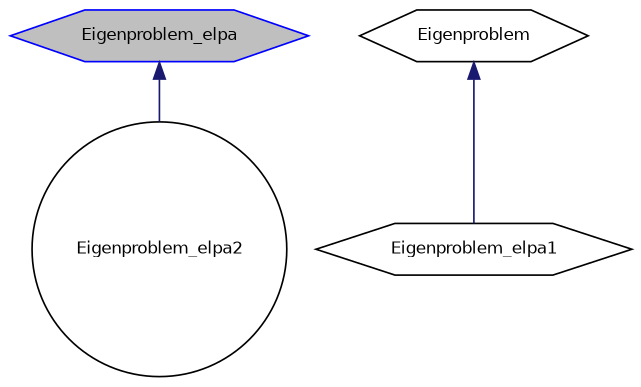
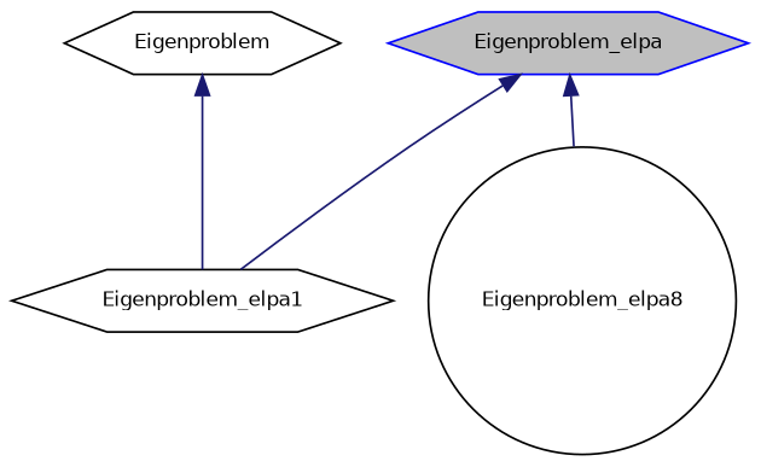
  digraph {
    node [color=black fillcolor=white fontname=Helvetica fontsize=10 shape=hexagon style=filled]
    edge [color=midnightblue dir=back fontname=Helvetica fontsize=10 labelfontname=Helvetica labelfontsize=10 style=solid]
    n1 [color=blue fillcolor=grey75 fontcolor=black height=0.2 label=Eigenproblem_elpa width=0.4]
    n2 [height=0.2 label=Eigenproblem_elpa1 width=0.4]
-   n3 [height=0.2 label=Eigenproblem_elpa2 shape=circle width=0.4]
+   n3 [height=0.2 label=Eigenproblem_elpa8 shape=circle width=0.4]
    n4 [height=0.2 label=Eigenproblem width=0.4]
+   n1 -> n2
    n1 -> n3
    n4 -> n2
  }
